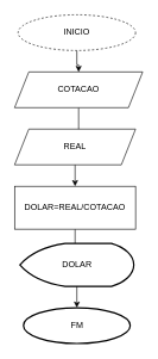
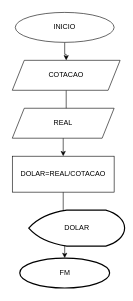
  <mxCell id="0" />
  <mxCell id="1" parent="0" />
  <mxCell id="2" value="" style="edgeStyle=orthogonalEdgeStyle;rounded=0;orthogonalLoop=1;jettySize=auto;html=1;" edge="1" parent="1" source="3" target="5"><mxGeometry relative="1" as="geometry" /></mxCell>
- <mxCell id="3" value="INICIO" style="ellipse;whiteSpace=wrap;html=1;dashed=1;" vertex="1" parent="1"><mxGeometry x="25" y="20" width="165" height="50" as="geometry" /></mxCell>
+ <mxCell id="3" value="INICIO" style="ellipse;whiteSpace=wrap;html=1;" vertex="1" parent="1"><mxGeometry x="25" y="20" width="165" height="50" as="geometry" /></mxCell>
  <mxCell id="4" value="" style="edgeStyle=orthogonalEdgeStyle;rounded=0;orthogonalLoop=1;jettySize=auto;html=1;" edge="1" parent="1" source="5" target="8"><mxGeometry relative="1" as="geometry" /></mxCell>
  <mxCell id="5" value="COTACAO" style="shape=parallelogram;perimeter=parallelogramPerimeter;whiteSpace=wrap;html=1;fixedSize=1;" vertex="1" parent="1"><mxGeometry x="20" y="100" width="180" height="50" as="geometry" /></mxCell>
  <mxCell id="6" value="&lt;font style=&quot;vertical-align: inherit&quot;&gt;&lt;font style=&quot;vertical-align: inherit&quot;&gt;&lt;font style=&quot;vertical-align: inherit&quot;&gt;&lt;font style=&quot;vertical-align: inherit&quot;&gt;&lt;font style=&quot;vertical-align: inherit&quot;&gt;&lt;font style=&quot;vertical-align: inherit&quot;&gt;REAL&lt;/font&gt;&lt;/font&gt;&lt;/font&gt;&lt;/font&gt;&lt;/font&gt;&lt;/font&gt;" style="shape=parallelogram;perimeter=parallelogramPerimeter;whiteSpace=wrap;html=1;fixedSize=1;" vertex="1" parent="1"><mxGeometry x="20" y="180" width="170" height="50" as="geometry" /></mxCell>
  <mxCell id="7" value="" style="edgeStyle=orthogonalEdgeStyle;rounded=0;orthogonalLoop=1;jettySize=auto;html=1;" edge="1" parent="1" source="8" target="10"><mxGeometry relative="1" as="geometry" /></mxCell>
  <mxCell id="8" value="&lt;font style=&quot;vertical-align: inherit&quot;&gt;&lt;font style=&quot;vertical-align: inherit&quot;&gt;&lt;font style=&quot;vertical-align: inherit&quot;&gt;&lt;font style=&quot;vertical-align: inherit&quot;&gt;DOLAR=REAL/COTACAO&lt;/font&gt;&lt;/font&gt;&lt;/font&gt;&lt;/font&gt;" style="rounded=0;whiteSpace=wrap;html=1;" vertex="1" parent="1"><mxGeometry x="20" y="260" width="170" height="60" as="geometry" /></mxCell>
- <mxCell id="9" value="&lt;font style=&quot;vertical-align: inherit&quot;&gt;&lt;font style=&quot;vertical-align: inherit&quot;&gt;DOLAR&lt;/font&gt;&lt;/font&gt;" style="strokeWidth=2;html=1;shape=mxgraph.flowchart.display;whiteSpace=wrap;" vertex="1" parent="1"><mxGeometry x="27.5" y="340" width="160" height="60" as="geometry" /></mxCell>
+ <mxCell id="9" value="&lt;font style=&quot;vertical-align: inherit&quot;&gt;&lt;font style=&quot;vertical-align: inherit&quot;&gt;DOLAR&lt;/font&gt;&lt;/font&gt;" style="strokeWidth=2;html=1;shape=mxgraph.flowchart.display;whiteSpace=wrap;" vertex="1" parent="1"><mxGeometry x="47.5" y="350" width="160" height="60" as="geometry" /></mxCell>
  <mxCell id="10" value="&lt;font style=&quot;vertical-align: inherit&quot;&gt;&lt;font style=&quot;vertical-align: inherit&quot;&gt;FM&lt;/font&gt;&lt;/font&gt;" style="strokeWidth=2;html=1;shape=mxgraph.flowchart.start_1;whiteSpace=wrap;" vertex="1" parent="1"><mxGeometry x="32.5" y="430" width="150" height="50" as="geometry" /></mxCell>
